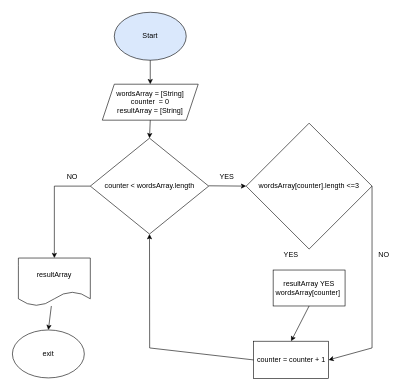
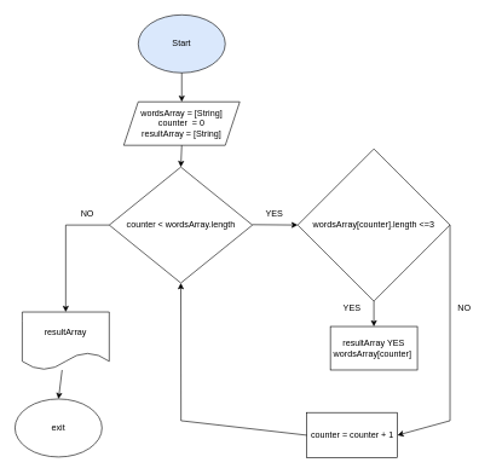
  <mxCell id="0" />
  <mxCell id="1" parent="0" />
  <mxCell id="2" value="Start" style="ellipse;whiteSpace=wrap;html=1;fillColor=#dae8fc;" vertex="1" parent="1"><mxGeometry x="190" y="20" width="120" height="80" as="geometry" /></mxCell>
  <mxCell id="3" value="wordsArray = [String]&lt;br&gt;counter&amp;nbsp; = 0&lt;br&gt;resultArray = [String]" style="shape=parallelogram;perimeter=parallelogramPerimeter;whiteSpace=wrap;html=1;fixedSize=1;" vertex="1" parent="1"><mxGeometry x="170" y="140" width="160" height="60" as="geometry" /></mxCell>
  <mxCell id="4" value="" style="endArrow=classic;html=1;rounded=0;exitX=0.5;exitY=1;exitDx=0;exitDy=0;entryX=0.5;entryY=0;entryDx=0;entryDy=0;" edge="1" parent="1" source="2" target="3"><mxGeometry width="50" height="50" relative="1" as="geometry"><mxPoint x="230" y="270" as="sourcePoint" /><mxPoint x="280" y="220" as="targetPoint" /></mxGeometry></mxCell>
  <mxCell id="5" value="counter &amp;lt; wordsArray.length" style="rhombus;whiteSpace=wrap;html=1;" vertex="1" parent="1"><mxGeometry x="150" y="230" width="197.5" height="160" as="geometry" /></mxCell>
  <mxCell id="6" value="" style="endArrow=classic;html=1;rounded=0;exitX=0.5;exitY=1;exitDx=0;exitDy=0;entryX=0.5;entryY=0;entryDx=0;entryDy=0;" edge="1" parent="1" source="3" target="5"><mxGeometry width="50" height="50" relative="1" as="geometry"><mxPoint x="130" y="270" as="sourcePoint" /><mxPoint x="180" y="220" as="targetPoint" /></mxGeometry></mxCell>
  <mxCell id="7" value="" style="endArrow=classic;html=1;rounded=0;" edge="1" parent="1"><mxGeometry width="50" height="50" relative="1" as="geometry"><mxPoint x="347.5" y="309.5" as="sourcePoint" /><mxPoint x="410" y="310" as="targetPoint" /></mxGeometry></mxCell>
  <mxCell id="8" value="" style="endArrow=classic;html=1;rounded=0;exitX=0;exitY=0.5;exitDx=0;exitDy=0;" edge="1" parent="1" source="5"><mxGeometry width="50" height="50" relative="1" as="geometry"><mxPoint x="230" y="320" as="sourcePoint" /><mxPoint x="90" y="430" as="targetPoint" /><Array as="points"><mxPoint x="90" y="310" /></Array></mxGeometry></mxCell>
  <mxCell id="9" value="resultArray" style="shape=document;whiteSpace=wrap;html=1;boundedLbl=1;" vertex="1" parent="1"><mxGeometry x="30" y="430" width="120" height="80" as="geometry" /></mxCell>
  <mxCell id="10" value="exit" style="ellipse;whiteSpace=wrap;html=1;" vertex="1" parent="1"><mxGeometry x="20" y="550" width="120" height="80" as="geometry" /></mxCell>
  <mxCell id="11" value="" style="endArrow=classic;html=1;rounded=0;entryX=0.5;entryY=0;entryDx=0;entryDy=0;" edge="1" parent="1" source="9" target="10"><mxGeometry width="50" height="50" relative="1" as="geometry"><mxPoint x="230" y="490" as="sourcePoint" /><mxPoint x="280" y="440" as="targetPoint" /></mxGeometry></mxCell>
  <mxCell id="12" value="wordsArray[counter].length &amp;lt;=3" style="rhombus;whiteSpace=wrap;html=1;" vertex="1" parent="1"><mxGeometry x="410" y="205" width="210" height="210" as="geometry" /></mxCell>
  <mxCell id="13" value="counter = counter + 1" style="rounded=0;whiteSpace=wrap;html=1;" vertex="1" parent="1"><mxGeometry x="422.5" y="568.75" width="125" height="62.5" as="geometry" /></mxCell>
  <mxCell id="14" value="resultArray YES&lt;br&gt;wordsArray[counter]&amp;nbsp;" style="rounded=0;whiteSpace=wrap;html=1;" vertex="1" parent="1"><mxGeometry x="455" y="450" width="120" height="60" as="geometry" /></mxCell>
- <mxCell id="16" value="" style="endArrow=classic;html=1;rounded=0;exitX=0.5;exitY=1;exitDx=0;exitDy=0;entryX=0.5;entryY=0;entryDx=0;entryDy=0;" edge="1" parent="1" source="14" target="13"><mxGeometry width="50" height="50" relative="1" as="geometry"><mxPoint x="525" y="425" as="sourcePoint" /><mxPoint x="470" y="530" as="targetPoint" /></mxGeometry></mxCell>
+ <mxCell id="15" value="" style="endArrow=classic;html=1;rounded=0;exitX=0.5;exitY=1;exitDx=0;exitDy=0;entryX=0.5;entryY=0;entryDx=0;entryDy=0;" edge="1" parent="1" source="12" target="14"><mxGeometry width="50" height="50" relative="1" as="geometry"><mxPoint x="420" y="430" as="sourcePoint" /><mxPoint x="470" y="380" as="targetPoint" /></mxGeometry></mxCell>
  <mxCell id="17" value="" style="endArrow=classic;html=1;rounded=0;exitX=0;exitY=0.5;exitDx=0;exitDy=0;entryX=0.5;entryY=1;entryDx=0;entryDy=0;" edge="1" parent="1" source="13" target="5"><mxGeometry width="50" height="50" relative="1" as="geometry"><mxPoint x="535" y="435" as="sourcePoint" /><mxPoint x="535" y="470" as="targetPoint" /><Array as="points"><mxPoint x="249" y="580" /></Array></mxGeometry></mxCell>
  <mxCell id="18" value="" style="endArrow=classic;html=1;rounded=0;exitX=1;exitY=0.5;exitDx=0;exitDy=0;entryX=1;entryY=0.5;entryDx=0;entryDy=0;" edge="1" parent="1" source="12" target="13"><mxGeometry width="50" height="50" relative="1" as="geometry"><mxPoint x="420" y="430" as="sourcePoint" /><mxPoint x="470" y="380" as="targetPoint" /><Array as="points"><mxPoint x="620" y="580" /></Array></mxGeometry></mxCell>
  <mxCell id="19" value="YES" style="text;html=1;strokeColor=none;fillColor=none;align=center;verticalAlign=middle;whiteSpace=wrap;rounded=0;" vertex="1" parent="1"><mxGeometry x="455" y="410" width="60" height="30" as="geometry" /></mxCell>
  <mxCell id="20" value="YES" style="text;html=1;strokeColor=none;fillColor=none;align=center;verticalAlign=middle;whiteSpace=wrap;rounded=0;" vertex="1" parent="1"><mxGeometry x="347.5" y="280" width="60" height="30" as="geometry" /></mxCell>
  <mxCell id="21" value="NO" style="text;html=1;strokeColor=none;fillColor=none;align=center;verticalAlign=middle;whiteSpace=wrap;rounded=0;" vertex="1" parent="1"><mxGeometry x="90" y="280" width="60" height="30" as="geometry" /></mxCell>
  <mxCell id="22" value="NO" style="text;html=1;strokeColor=none;fillColor=none;align=center;verticalAlign=middle;whiteSpace=wrap;rounded=0;" vertex="1" parent="1"><mxGeometry x="610" y="410" width="60" height="30" as="geometry" /></mxCell>
